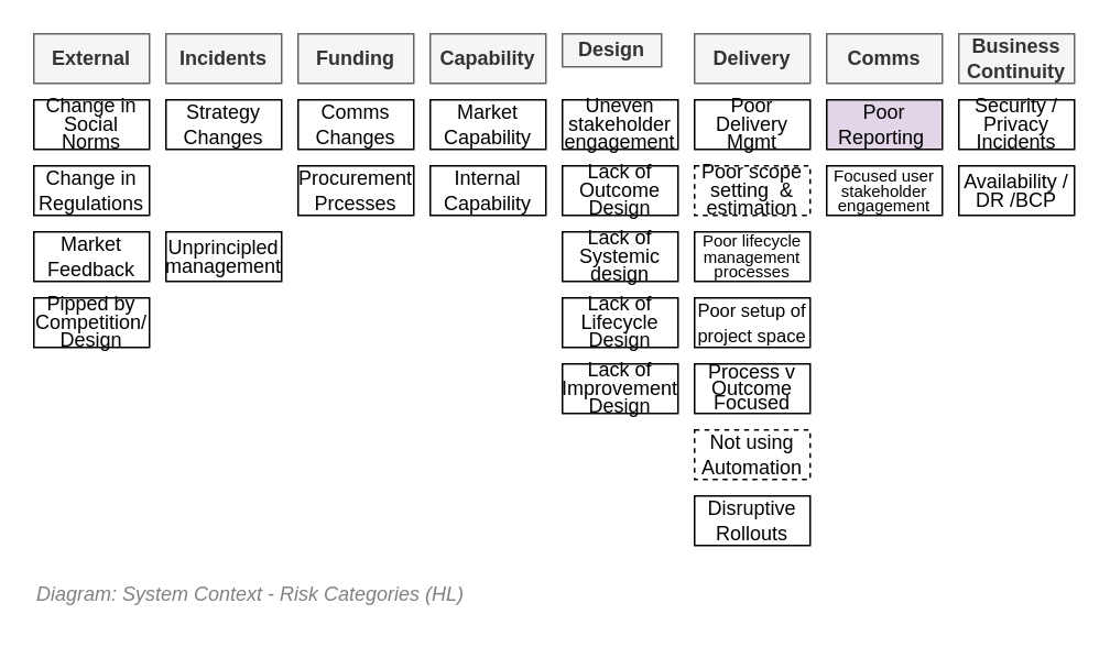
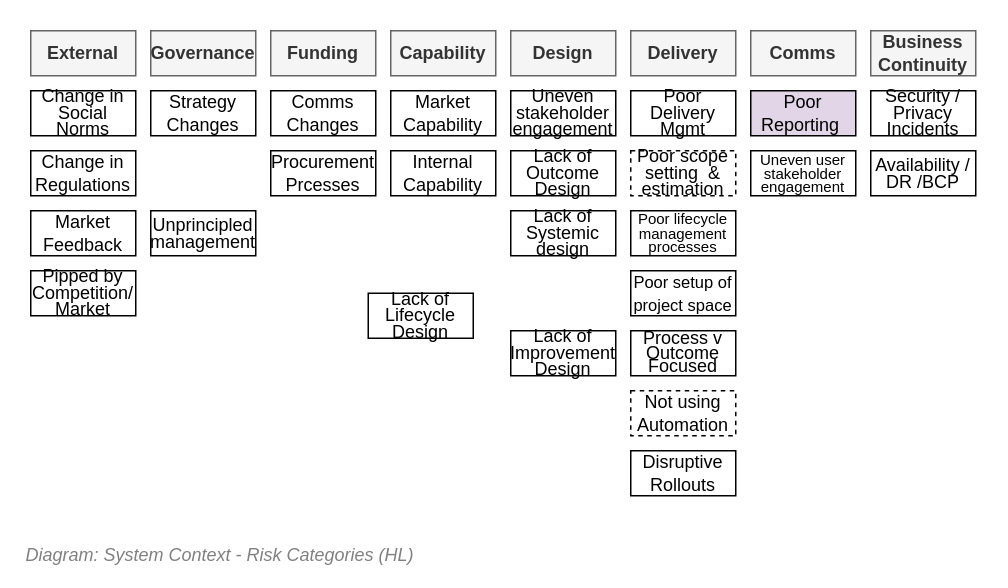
  <mxCell id="0" />
  <mxCell id="1" parent="0" />
  <mxCell id="2" value="Comms Changes" style="rounded=0;whiteSpace=wrap;html=1;" vertex="1" parent="1"><mxGeometry x="180" y="60" width="70" height="30" as="geometry" /></mxCell>
  <mxCell id="3" value="Disruptive Rollouts" style="rounded=0;whiteSpace=wrap;html=1;" vertex="1" parent="1"><mxGeometry x="420" y="300" width="70" height="30" as="geometry" /></mxCell>
  <mxCell id="4" value="&lt;p style=&quot;line-height: 90%&quot;&gt;Change in Social Norms&lt;/p&gt;" style="rounded=0;whiteSpace=wrap;html=1;" vertex="1" parent="1"><mxGeometry x="20" y="60" width="70" height="30" as="geometry" /></mxCell>
  <mxCell id="5" value="&lt;p style=&quot;line-height: 90%&quot;&gt;Lack of Improvement Design&lt;/p&gt;" style="rounded=0;whiteSpace=wrap;html=1;" vertex="1" parent="1"><mxGeometry x="340" y="220" width="70" height="30" as="geometry" /></mxCell>
  <mxCell id="6" value="Strategy Changes" style="rounded=0;whiteSpace=wrap;html=1;" vertex="1" parent="1"><mxGeometry x="100" y="60" width="70" height="30" as="geometry" /></mxCell>
  <mxCell id="7" value="Internal Capability" style="rounded=0;whiteSpace=wrap;html=1;" vertex="1" parent="1"><mxGeometry x="260" y="100" width="70" height="30" as="geometry" /></mxCell>
  <mxCell id="8" value="Procurement&lt;br&gt;Prcesses" style="rounded=0;whiteSpace=wrap;html=1;" vertex="1" parent="1"><mxGeometry x="180" y="100" width="70" height="30" as="geometry" /></mxCell>
  <mxCell id="9" value="&lt;p style=&quot;line-height: 90%&quot;&gt;Poor Delivery Mgmt&lt;/p&gt;" style="rounded=0;whiteSpace=wrap;html=1;" vertex="1" parent="1"><mxGeometry x="420" y="60" width="70" height="30" as="geometry" /></mxCell>
  <mxCell id="10" value="&lt;font style=&quot;font-size: 12px&quot;&gt;Poor Reporting&amp;nbsp;&lt;/font&gt;" style="rounded=0;whiteSpace=wrap;html=1;fillColor=#e1d5e7;" vertex="1" parent="1"><mxGeometry x="500" y="60" width="70" height="30" as="geometry" /></mxCell>
  <mxCell id="11" value="&lt;p style=&quot;line-height: 90%&quot;&gt;Lack of Systemic design&lt;/p&gt;" style="rounded=0;whiteSpace=wrap;html=1;" vertex="1" parent="1"><mxGeometry x="340" y="140" width="70" height="30" as="geometry" /></mxCell>
- <mxCell id="12" value="&lt;p style=&quot;line-height: 90%&quot;&gt;Lack of Lifecycle&lt;br&gt;Design&lt;/p&gt;" style="rounded=0;whiteSpace=wrap;html=1;" vertex="1" parent="1"><mxGeometry x="340" y="180" width="70" height="30" as="geometry" /></mxCell>
+ <mxCell id="12" value="&lt;p style=&quot;line-height: 90%&quot;&gt;Lack of Lifecycle&lt;br&gt;Design&lt;/p&gt;" style="rounded=0;whiteSpace=wrap;html=1;" vertex="1" parent="1"><mxGeometry x="245" y="195" width="70" height="30" as="geometry" /></mxCell>
  <mxCell id="13" value="&lt;font style=&quot;font-size: 11px&quot;&gt;Poor setup of project space&lt;/font&gt;" style="rounded=0;whiteSpace=wrap;html=1;" vertex="1" parent="1"><mxGeometry x="420" y="180" width="70" height="30" as="geometry" /></mxCell>
  <mxCell id="14" value="Change in Regulations" style="rounded=0;whiteSpace=wrap;html=1;" vertex="1" parent="1"><mxGeometry x="20" y="100" width="70" height="30" as="geometry" /></mxCell>
  <mxCell id="15" value="Market Capability" style="rounded=0;whiteSpace=wrap;html=1;" vertex="1" parent="1"><mxGeometry x="260" y="60" width="70" height="30" as="geometry" /></mxCell>
- <mxCell id="16" value="&lt;p style=&quot;line-height: 90%&quot;&gt;Pipped by Competition/ Design&lt;/p&gt;" style="rounded=0;whiteSpace=wrap;html=1;" vertex="1" parent="1"><mxGeometry x="20" y="180" width="70" height="30" as="geometry" /></mxCell>
+ <mxCell id="16" value="&lt;p style=&quot;line-height: 90%&quot;&gt;Pipped by Competition/ Market&lt;/p&gt;" style="rounded=0;whiteSpace=wrap;html=1;" vertex="1" parent="1"><mxGeometry x="20" y="180" width="70" height="30" as="geometry" /></mxCell>
  <mxCell id="17" value="External" style="rounded=0;whiteSpace=wrap;html=1;fillColor=#f5f5f5;strokeColor=#666666;fontColor=#333333;fontStyle=1" vertex="1" parent="1"><mxGeometry x="20" y="20" width="70" height="30" as="geometry" /></mxCell>
  <mxCell id="18" value="Funding" style="rounded=0;whiteSpace=wrap;html=1;fillColor=#f5f5f5;strokeColor=#666666;fontColor=#333333;fontStyle=1" vertex="1" parent="1"><mxGeometry x="180" y="20" width="70" height="30" as="geometry" /></mxCell>
- <mxCell id="19" value="Incidents" style="rounded=0;whiteSpace=wrap;html=1;fillColor=#f5f5f5;strokeColor=#666666;fontColor=#333333;fontStyle=1" vertex="1" parent="1"><mxGeometry x="100" y="20" width="70" height="30" as="geometry" /></mxCell>
+ <mxCell id="19" value="Governance" style="rounded=0;whiteSpace=wrap;html=1;fillColor=#f5f5f5;strokeColor=#666666;fontColor=#333333;fontStyle=1" vertex="1" parent="1"><mxGeometry x="100" y="20" width="70" height="30" as="geometry" /></mxCell>
  <mxCell id="20" value="Capability" style="rounded=0;whiteSpace=wrap;html=1;fillColor=#f5f5f5;strokeColor=#666666;fontColor=#333333;fontStyle=1" vertex="1" parent="1"><mxGeometry x="260" y="20" width="70" height="30" as="geometry" /></mxCell>
- <mxCell id="21" value="Design" style="rounded=0;whiteSpace=wrap;html=1;fillColor=#f5f5f5;strokeColor=#666666;fontColor=#333333;fontStyle=1" vertex="1" parent="1"><mxGeometry x="340" y="20" width="60" height="20" as="geometry" /></mxCell>
+ <mxCell id="21" value="Design" style="rounded=0;whiteSpace=wrap;html=1;fillColor=#f5f5f5;strokeColor=#666666;fontColor=#333333;fontStyle=1" vertex="1" parent="1"><mxGeometry x="340" y="20" width="70" height="30" as="geometry" /></mxCell>
  <mxCell id="22" value="Delivery" style="rounded=0;whiteSpace=wrap;html=1;fillColor=#f5f5f5;strokeColor=#666666;fontColor=#333333;fontStyle=1" vertex="1" parent="1"><mxGeometry x="420" y="20" width="70" height="30" as="geometry" /></mxCell>
  <mxCell id="23" value="Comms" style="rounded=0;whiteSpace=wrap;html=1;fillColor=#f5f5f5;strokeColor=#666666;fontColor=#333333;fontStyle=1" vertex="1" parent="1"><mxGeometry x="500" y="20" width="70" height="30" as="geometry" /></mxCell>
  <mxCell id="24" value="Not using Automation" style="rounded=0;whiteSpace=wrap;html=1;dashed=1;" vertex="1" parent="1"><mxGeometry x="420" y="260" width="70" height="30" as="geometry" /></mxCell>
  <mxCell id="25" value="Market Feedback" style="rounded=0;whiteSpace=wrap;html=1;" vertex="1" parent="1"><mxGeometry x="20" y="140" width="70" height="30" as="geometry" /></mxCell>
  <mxCell id="26" value="&lt;p style=&quot;line-height: 80%&quot;&gt;Process v Outcome Focused&lt;/p&gt;" style="rounded=0;whiteSpace=wrap;html=1;" vertex="1" parent="1"><mxGeometry x="420" y="220" width="70" height="30" as="geometry" /></mxCell>
  <mxCell id="27" value="&lt;p style=&quot;line-height: 90%&quot;&gt;Uneven&lt;br&gt;stakeholder&lt;br&gt;engagement&lt;/p&gt;" style="rounded=0;whiteSpace=wrap;html=1;" vertex="1" parent="1"><mxGeometry x="340" y="60" width="70" height="30" as="geometry" /></mxCell>
  <mxCell id="28" value="&lt;p style=&quot;line-height: 90%&quot;&gt;Unprincipled&lt;br&gt;management&lt;/p&gt;" style="rounded=0;whiteSpace=wrap;html=1;" vertex="1" parent="1"><mxGeometry x="100" y="140" width="70" height="30" as="geometry" /></mxCell>
  <mxCell id="29" value="Business&lt;br&gt;Continuity" style="rounded=0;whiteSpace=wrap;html=1;fillColor=#f5f5f5;strokeColor=#666666;fontColor=#333333;fontStyle=1" vertex="1" parent="1"><mxGeometry x="580" y="20" width="70" height="30" as="geometry" /></mxCell>
  <mxCell id="30" value="&lt;p style=&quot;line-height: 90%&quot;&gt;Security / Privacy Incidents&lt;/p&gt;" style="rounded=0;whiteSpace=wrap;html=1;" vertex="1" parent="1"><mxGeometry x="580" y="60" width="70" height="30" as="geometry" /></mxCell>
  <mxCell id="31" value="&lt;p style=&quot;line-height: 90%&quot;&gt;Availability / DR /BCP&lt;/p&gt;" style="rounded=0;whiteSpace=wrap;html=1;" vertex="1" parent="1"><mxGeometry x="580" y="100" width="70" height="30" as="geometry" /></mxCell>
  <mxCell id="32" value="&lt;p style=&quot;line-height: 90%&quot;&gt;Lack of Outcome Design&lt;/p&gt;" style="rounded=0;whiteSpace=wrap;html=1;" vertex="1" parent="1"><mxGeometry x="340" y="100" width="70" height="30" as="geometry" /></mxCell>
  <mxCell id="33" value="&lt;p style=&quot;line-height: 80%&quot;&gt;&lt;font style=&quot;font-size: 10px&quot;&gt;Poor lifecycle management processes&lt;/font&gt;&lt;/p&gt;" style="rounded=0;whiteSpace=wrap;html=1;" vertex="1" parent="1"><mxGeometry x="420" y="140" width="70" height="30" as="geometry" /></mxCell>
  <mxCell id="34" value="&lt;p style=&quot;line-height: 90%&quot;&gt;Poor scope setting&amp;nbsp; &amp;amp; estimation&lt;/p&gt;" style="rounded=0;whiteSpace=wrap;html=1;dashed=1;" vertex="1" parent="1"><mxGeometry x="420" y="100" width="70" height="30" as="geometry" /></mxCell>
- <mxCell id="35" value="&lt;p style=&quot;line-height: 90% ; font-size: 10px&quot;&gt;Focused user&lt;br&gt;stakeholder&lt;br&gt;engagement&lt;/p&gt;" style="rounded=0;whiteSpace=wrap;html=1;" vertex="1" parent="1"><mxGeometry x="500" y="100" width="70" height="30" as="geometry" /></mxCell>
- <mxCell id="36" value="&lt;font style=&quot;font-size: 12px&quot;&gt;&lt;span style=&quot;font-size: 12px&quot;&gt;Diagram: &lt;/span&gt;System Context - Risk Categories (HL)&lt;/font&gt;" style="text;strokeColor=none;fillColor=none;html=1;fontSize=12;fontStyle=2;verticalAlign=middle;align=left;shadow=0;glass=0;comic=0;opacity=30;fontColor=#808080;" vertex="1" parent="1"><mxGeometry x="20" y="350" width="520" height="20" as="geometry" /></mxCell>
+ <mxCell id="35" value="&lt;p style=&quot;line-height: 90% ; font-size: 10px&quot;&gt;Uneven user&lt;br&gt;stakeholder&lt;br&gt;engagement&lt;/p&gt;" style="rounded=0;whiteSpace=wrap;html=1;" vertex="1" parent="1"><mxGeometry x="500" y="100" width="70" height="30" as="geometry" /></mxCell>
+ <mxCell id="36" value="&lt;font style=&quot;font-size: 12px&quot;&gt;&lt;span style=&quot;font-size: 12px&quot;&gt;Diagram: &lt;/span&gt;System Context - Risk Categories (HL)&lt;/font&gt;" style="text;strokeColor=none;fillColor=none;html=1;fontSize=12;fontStyle=2;verticalAlign=middle;align=left;shadow=0;glass=0;comic=0;opacity=30;fontColor=#808080;" vertex="1" parent="1"><mxGeometry x="15" y="360" width="520" height="20" as="geometry" /></mxCell>
